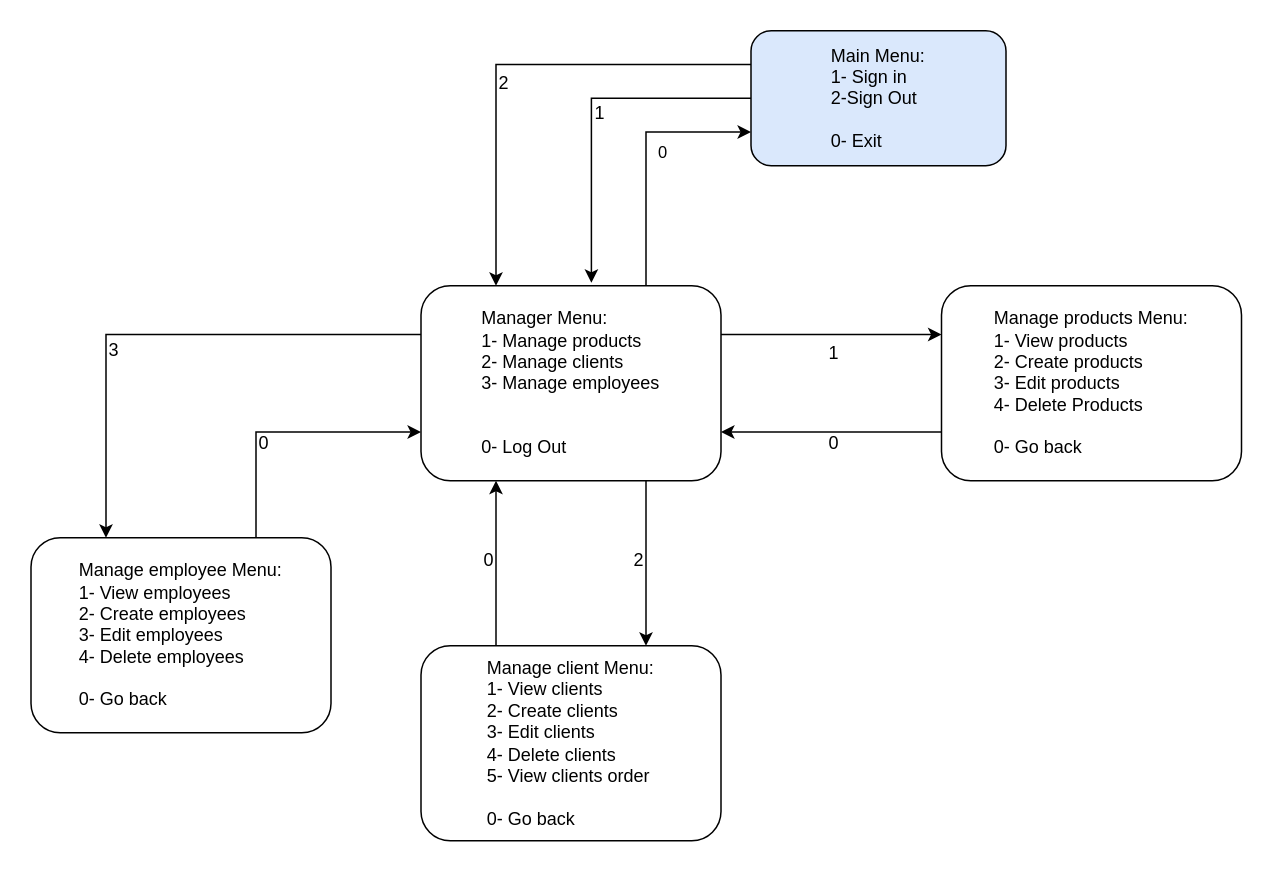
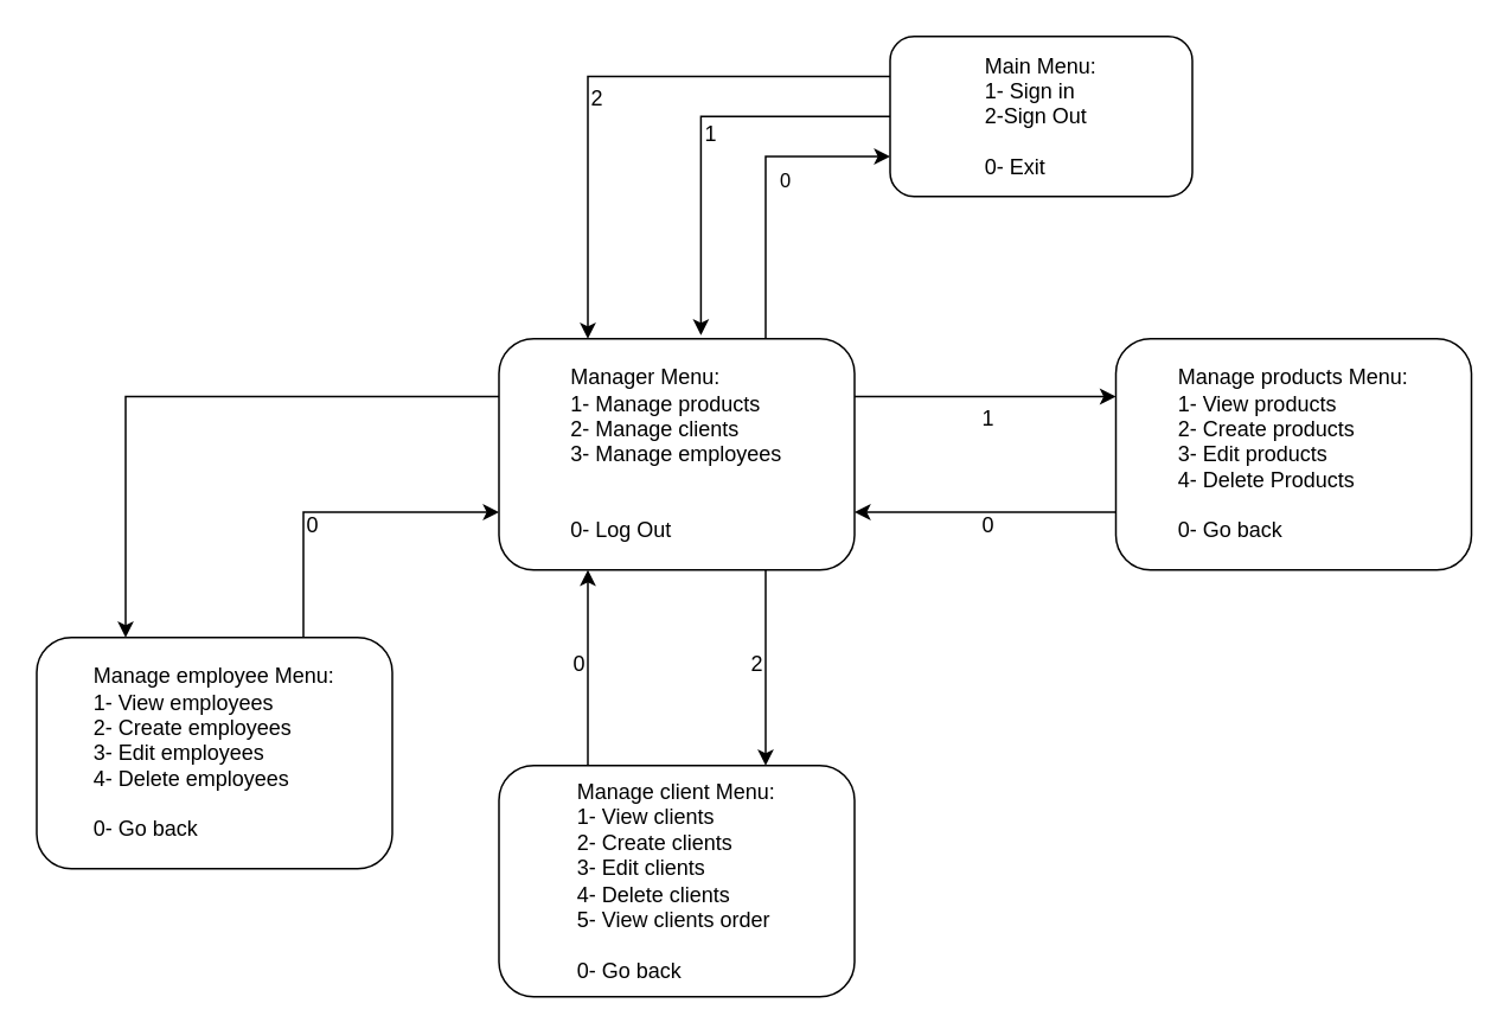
  <mxCell id="0" />
  <mxCell id="1" parent="0" />
  <mxCell id="2" style="edgeStyle=orthogonalEdgeStyle;rounded=0;orthogonalLoop=1;jettySize=auto;html=1;exitX=0;exitY=0.25;exitDx=0;exitDy=0;entryX=0.25;entryY=0;entryDx=0;entryDy=0;" edge="1" parent="1" source="3" target="9"><mxGeometry relative="1" as="geometry" /></mxCell>
- <mxCell id="3" value="&lt;div style=&quot;text-align: justify;&quot;&gt;&lt;span style=&quot;background-color: initial;&quot;&gt;Main Menu:&lt;/span&gt;&lt;/div&gt;&lt;div&gt;&lt;div style=&quot;text-align: justify;&quot;&gt;1- Sign in&lt;/div&gt;&lt;div style=&quot;text-align: justify;&quot;&gt;2-Sign Out&lt;/div&gt;&lt;div style=&quot;text-align: justify;&quot;&gt;&lt;br&gt;&lt;/div&gt;&lt;div style=&quot;text-align: justify;&quot;&gt;0- Exit&lt;/div&gt;&lt;/div&gt;" style="rounded=1;whiteSpace=wrap;html=1;align=center;fillColor=#dae8fc;" vertex="1" parent="1"><mxGeometry x="500" y="20" width="170" height="90" as="geometry" /></mxCell>
+ <mxCell id="3" value="&lt;div style=&quot;text-align: justify;&quot;&gt;&lt;span style=&quot;background-color: initial;&quot;&gt;Main Menu:&lt;/span&gt;&lt;/div&gt;&lt;div&gt;&lt;div style=&quot;text-align: justify;&quot;&gt;1- Sign in&lt;/div&gt;&lt;div style=&quot;text-align: justify;&quot;&gt;2-Sign Out&lt;/div&gt;&lt;div style=&quot;text-align: justify;&quot;&gt;&lt;br&gt;&lt;/div&gt;&lt;div style=&quot;text-align: justify;&quot;&gt;0- Exit&lt;/div&gt;&lt;/div&gt;" style="rounded=1;whiteSpace=wrap;html=1;align=center;" vertex="1" parent="1"><mxGeometry x="500" y="20" width="170" height="90" as="geometry" /></mxCell>
  <mxCell id="4" style="edgeStyle=orthogonalEdgeStyle;rounded=0;orthogonalLoop=1;jettySize=auto;html=1;exitX=0.75;exitY=0;exitDx=0;exitDy=0;entryX=0;entryY=0.75;entryDx=0;entryDy=0;" edge="1" parent="1" source="9" target="3"><mxGeometry relative="1" as="geometry" /></mxCell>
  <mxCell id="5" value="0" style="edgeLabel;html=1;align=center;verticalAlign=middle;resizable=0;points=[];" vertex="1" connectable="0" parent="4"><mxGeometry x="0.366" y="3" relative="1" as="geometry"><mxPoint x="-5" y="16" as="offset" /></mxGeometry></mxCell>
  <mxCell id="6" style="edgeStyle=orthogonalEdgeStyle;rounded=0;orthogonalLoop=1;jettySize=auto;html=1;exitX=1;exitY=0.25;exitDx=0;exitDy=0;entryX=0;entryY=0.25;entryDx=0;entryDy=0;" edge="1" parent="1" source="9" target="13"><mxGeometry relative="1" as="geometry" /></mxCell>
  <mxCell id="7" style="edgeStyle=orthogonalEdgeStyle;rounded=0;orthogonalLoop=1;jettySize=auto;html=1;exitX=0.75;exitY=1;exitDx=0;exitDy=0;entryX=0.75;entryY=0;entryDx=0;entryDy=0;" edge="1" parent="1" source="9" target="17"><mxGeometry relative="1" as="geometry" /></mxCell>
  <mxCell id="8" style="edgeStyle=orthogonalEdgeStyle;rounded=0;orthogonalLoop=1;jettySize=auto;html=1;exitX=0;exitY=0.25;exitDx=0;exitDy=0;entryX=0.25;entryY=0;entryDx=0;entryDy=0;" edge="1" parent="1" source="9" target="22"><mxGeometry relative="1" as="geometry" /></mxCell>
  <mxCell id="9" value="&lt;div style=&quot;text-align: justify;&quot;&gt;&lt;span style=&quot;background-color: initial;&quot;&gt;Manager Menu:&lt;/span&gt;&lt;/div&gt;&lt;div&gt;&lt;div style=&quot;text-align: justify;&quot;&gt;1- Manage products&lt;/div&gt;&lt;div style=&quot;text-align: justify;&quot;&gt;2- Manage clients&lt;/div&gt;&lt;div style=&quot;text-align: justify;&quot;&gt;3- Manage employees&lt;/div&gt;&lt;div style=&quot;text-align: justify;&quot;&gt;&lt;span style=&quot;background-color: initial;&quot;&gt;&lt;br&gt;&lt;/span&gt;&lt;/div&gt;&lt;div style=&quot;text-align: justify;&quot;&gt;&lt;span style=&quot;background-color: initial;&quot;&gt;&lt;br&gt;&lt;/span&gt;&lt;/div&gt;&lt;div style=&quot;text-align: justify;&quot;&gt;&lt;span style=&quot;background-color: initial;&quot;&gt;0- Log Out&lt;/span&gt;&lt;br&gt;&lt;/div&gt;&lt;/div&gt;" style="rounded=1;whiteSpace=wrap;html=1;" vertex="1" parent="1"><mxGeometry x="280" y="190" width="200" height="130" as="geometry" /></mxCell>
  <mxCell id="10" style="edgeStyle=orthogonalEdgeStyle;rounded=0;orthogonalLoop=1;jettySize=auto;html=1;exitX=0;exitY=0.5;exitDx=0;exitDy=0;entryX=0.568;entryY=-0.015;entryDx=0;entryDy=0;entryPerimeter=0;" edge="1" parent="1" source="3" target="9"><mxGeometry relative="1" as="geometry" /></mxCell>
  <mxCell id="11" value="1" style="text;html=1;align=center;verticalAlign=middle;resizable=0;points=[];autosize=1;strokeColor=none;fillColor=none;" vertex="1" parent="1"><mxGeometry x="384" y="60" width="30" height="30" as="geometry" /></mxCell>
  <mxCell id="12" style="edgeStyle=orthogonalEdgeStyle;rounded=0;orthogonalLoop=1;jettySize=auto;html=1;exitX=0;exitY=0.75;exitDx=0;exitDy=0;entryX=1;entryY=0.75;entryDx=0;entryDy=0;" edge="1" parent="1" source="13" target="9"><mxGeometry relative="1" as="geometry" /></mxCell>
  <mxCell id="13" value="&lt;div style=&quot;text-align: justify;&quot;&gt;&lt;span style=&quot;background-color: initial;&quot;&gt;Manage products Menu:&lt;/span&gt;&lt;/div&gt;&lt;div&gt;&lt;div style=&quot;text-align: justify;&quot;&gt;1- View products&lt;/div&gt;&lt;div style=&quot;text-align: justify;&quot;&gt;2- Create products&lt;/div&gt;&lt;div style=&quot;text-align: justify;&quot;&gt;3- Edit products&lt;/div&gt;&lt;div style=&quot;text-align: justify;&quot;&gt;4- Delete Products&lt;/div&gt;&lt;div style=&quot;text-align: justify;&quot;&gt;&lt;br&gt;&lt;/div&gt;&lt;div style=&quot;text-align: justify;&quot;&gt;0- Go back&lt;/div&gt;&lt;/div&gt;" style="rounded=1;whiteSpace=wrap;html=1;" vertex="1" parent="1"><mxGeometry x="627" y="190" width="200" height="130" as="geometry" /></mxCell>
  <mxCell id="14" value="1" style="text;html=1;align=center;verticalAlign=middle;resizable=0;points=[];autosize=1;strokeColor=none;fillColor=none;" vertex="1" parent="1"><mxGeometry x="540" y="220" width="30" height="30" as="geometry" /></mxCell>
  <mxCell id="15" value="0" style="text;html=1;align=center;verticalAlign=middle;resizable=0;points=[];autosize=1;strokeColor=none;fillColor=none;" vertex="1" parent="1"><mxGeometry x="540" y="280" width="30" height="30" as="geometry" /></mxCell>
  <mxCell id="16" style="edgeStyle=orthogonalEdgeStyle;rounded=0;orthogonalLoop=1;jettySize=auto;html=1;exitX=0.25;exitY=0;exitDx=0;exitDy=0;entryX=0.25;entryY=1;entryDx=0;entryDy=0;" edge="1" parent="1" source="17" target="9"><mxGeometry relative="1" as="geometry" /></mxCell>
  <mxCell id="17" value="&lt;div style=&quot;text-align: justify;&quot;&gt;&lt;span style=&quot;background-color: initial;&quot;&gt;Manage client Menu:&lt;/span&gt;&lt;/div&gt;&lt;div&gt;&lt;div style=&quot;text-align: justify;&quot;&gt;1- View clients&lt;/div&gt;&lt;div style=&quot;text-align: justify;&quot;&gt;2- Create clients&lt;/div&gt;&lt;div style=&quot;text-align: justify;&quot;&gt;3- Edit clients&lt;/div&gt;&lt;div style=&quot;text-align: justify;&quot;&gt;4- Delete clients&lt;/div&gt;&lt;div style=&quot;text-align: justify;&quot;&gt;5- View clients order&lt;/div&gt;&lt;div style=&quot;text-align: justify;&quot;&gt;&lt;br&gt;&lt;/div&gt;&lt;div style=&quot;text-align: justify;&quot;&gt;0- Go back&lt;/div&gt;&lt;/div&gt;" style="rounded=1;whiteSpace=wrap;html=1;" vertex="1" parent="1"><mxGeometry x="280" y="430" width="200" height="130" as="geometry" /></mxCell>
  <mxCell id="18" value="2" style="text;html=1;align=center;verticalAlign=middle;resizable=0;points=[];autosize=1;strokeColor=none;fillColor=none;" vertex="1" parent="1"><mxGeometry x="410" y="358" width="30" height="30" as="geometry" /></mxCell>
  <mxCell id="19" value="0" style="text;html=1;align=center;verticalAlign=middle;resizable=0;points=[];autosize=1;strokeColor=none;fillColor=none;" vertex="1" parent="1"><mxGeometry x="310" y="358" width="30" height="30" as="geometry" /></mxCell>
  <mxCell id="20" value="2" style="text;html=1;align=center;verticalAlign=middle;resizable=0;points=[];autosize=1;strokeColor=none;fillColor=none;" vertex="1" parent="1"><mxGeometry x="320" y="40" width="30" height="30" as="geometry" /></mxCell>
  <mxCell id="21" style="edgeStyle=orthogonalEdgeStyle;rounded=0;orthogonalLoop=1;jettySize=auto;html=1;exitX=0.75;exitY=0;exitDx=0;exitDy=0;entryX=0;entryY=0.75;entryDx=0;entryDy=0;" edge="1" parent="1" source="22" target="9"><mxGeometry relative="1" as="geometry" /></mxCell>
  <mxCell id="22" value="&lt;div style=&quot;text-align: justify;&quot;&gt;&lt;span style=&quot;background-color: initial;&quot;&gt;Manage employee Menu:&lt;/span&gt;&lt;/div&gt;&lt;div&gt;&lt;div style=&quot;text-align: justify;&quot;&gt;1- View employees&lt;/div&gt;&lt;div style=&quot;text-align: justify;&quot;&gt;2- Create employees&lt;/div&gt;&lt;div style=&quot;text-align: justify;&quot;&gt;3- Edit employees&lt;/div&gt;&lt;div style=&quot;text-align: justify;&quot;&gt;4- Delete employees&lt;/div&gt;&lt;div style=&quot;text-align: justify;&quot;&gt;&lt;br&gt;&lt;/div&gt;&lt;div style=&quot;text-align: justify;&quot;&gt;0- Go back&lt;/div&gt;&lt;/div&gt;" style="rounded=1;whiteSpace=wrap;html=1;" vertex="1" parent="1"><mxGeometry x="20" y="358" width="200" height="130" as="geometry" /></mxCell>
  <mxCell id="23" value="&lt;div&gt;0&lt;/div&gt;" style="text;html=1;align=center;verticalAlign=middle;resizable=0;points=[];autosize=1;strokeColor=none;fillColor=none;" vertex="1" parent="1"><mxGeometry x="160" y="280" width="30" height="30" as="geometry" /></mxCell>
- <mxCell id="24" value="3" style="text;html=1;align=center;verticalAlign=middle;resizable=0;points=[];autosize=1;strokeColor=none;fillColor=none;" vertex="1" parent="1"><mxGeometry x="60" y="218" width="30" height="30" as="geometry" /></mxCell>
